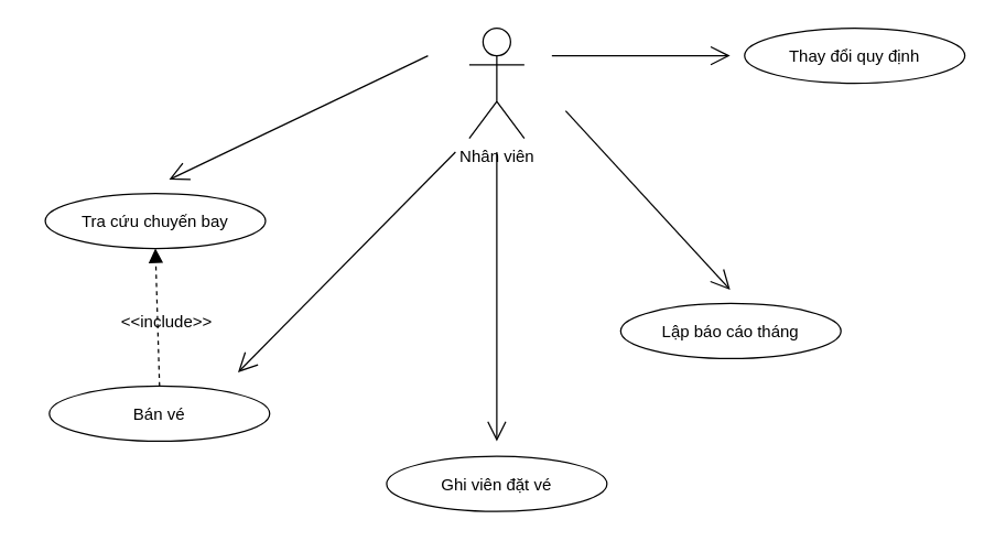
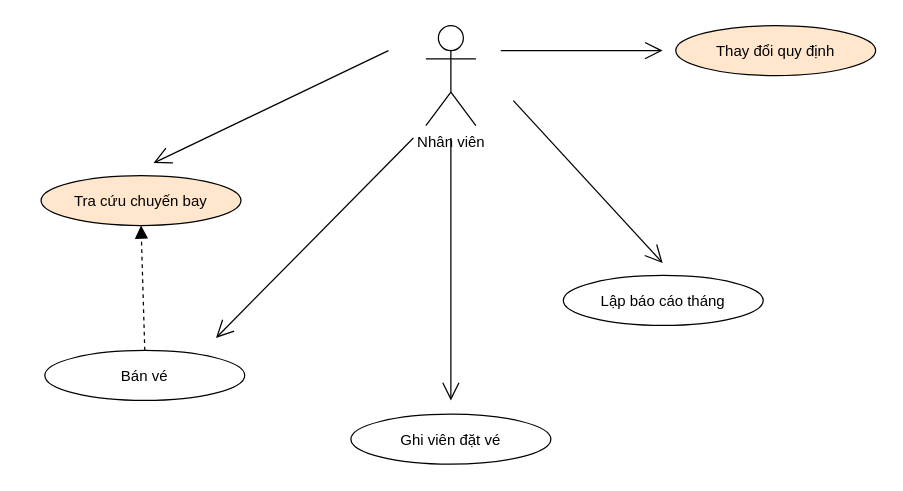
  <mxCell id="0" />
  <mxCell id="1" parent="0" />
  <mxCell id="2" value="Nhân viên" style="shape=umlActor;verticalLabelPosition=bottom;verticalAlign=top;html=1;" vertex="1" parent="1"><mxGeometry x="340" y="20" width="40" height="80" as="geometry" /></mxCell>
  <mxCell id="3" value="" style="endArrow=open;endFill=1;endSize=12;html=1;" edge="1" parent="1"><mxGeometry width="160" relative="1" as="geometry"><mxPoint x="330" y="110" as="sourcePoint" /><mxPoint x="172" y="270" as="targetPoint" /></mxGeometry></mxCell>
- <mxCell id="4" value="Tra cứu chuyến bay" style="ellipse;fillColor=#ffffff;strokeColor=#000000;" vertex="1" parent="1"><mxGeometry x="32" y="140" width="160" height="40" as="geometry" /></mxCell>
+ <mxCell id="4" value="Tra cứu chuyến bay" style="ellipse;fillColor=#ffe6cc;strokeColor=#000000;" vertex="1" parent="1"><mxGeometry x="32" y="140" width="160" height="40" as="geometry" /></mxCell>
  <mxCell id="5" value="Bán vé" style="ellipse;fillColor=#ffffff;strokeColor=#000000;" vertex="1" parent="1"><mxGeometry x="35" y="280" width="160" height="40" as="geometry" /></mxCell>
  <mxCell id="6" value="" style="endArrow=open;endFill=1;endSize=12;html=1;" edge="1" parent="1"><mxGeometry width="160" relative="1" as="geometry"><mxPoint x="310" y="40" as="sourcePoint" /><mxPoint x="122" y="130" as="targetPoint" /></mxGeometry></mxCell>
  <mxCell id="7" value="" style="html=1;verticalAlign=bottom;endArrow=block;dashed=1;endSize=8;entryX=0.5;entryY=1;entryDx=0;entryDy=0;exitX=0.5;exitY=0;exitDx=0;exitDy=0;" edge="1" parent="1" source="5" target="4"><mxGeometry relative="1" as="geometry"><mxPoint x="142" y="210" as="sourcePoint" /><mxPoint x="62" y="210" as="targetPoint" /></mxGeometry></mxCell>
- <mxCell id="8" value="&amp;lt;&amp;lt;include&amp;gt;&amp;gt;" style="text;html=1;align=center;" vertex="1" parent="1"><mxGeometry x="20" y="220" width="200" height="25" as="geometry" /></mxCell>
  <mxCell id="9" value="" style="endArrow=open;endFill=1;endSize=12;html=1;" edge="1" parent="1"><mxGeometry width="160" relative="1" as="geometry"><mxPoint x="360" y="110" as="sourcePoint" /><mxPoint x="360" y="320" as="targetPoint" /></mxGeometry></mxCell>
  <mxCell id="10" value="Ghi viên đặt vé" style="ellipse;fillColor=#ffffff;strokeColor=#000000;" vertex="1" parent="1"><mxGeometry x="280" y="331" width="160" height="40" as="geometry" /></mxCell>
  <mxCell id="11" value="Lập báo cáo tháng" style="ellipse;fillColor=#ffffff;strokeColor=#000000;" vertex="1" parent="1"><mxGeometry x="450" y="220" width="160" height="40" as="geometry" /></mxCell>
  <mxCell id="12" value="" style="endArrow=open;endFill=1;endSize=12;html=1;" edge="1" parent="1"><mxGeometry width="160" relative="1" as="geometry"><mxPoint x="410" y="80" as="sourcePoint" /><mxPoint x="529.5" y="210" as="targetPoint" /></mxGeometry></mxCell>
- <mxCell id="13" value="Thay đổi quy định" style="ellipse;fillColor=#ffffff;strokeColor=#000000;" vertex="1" parent="1"><mxGeometry x="540" y="20" width="160" height="40" as="geometry" /></mxCell>
+ <mxCell id="13" value="Thay đổi quy định" style="ellipse;fillColor=#ffe6cc;strokeColor=#000000;" vertex="1" parent="1"><mxGeometry x="540" y="20" width="160" height="40" as="geometry" /></mxCell>
  <mxCell id="14" value="" style="endArrow=open;endFill=1;endSize=12;html=1;" edge="1" parent="1"><mxGeometry width="160" relative="1" as="geometry"><mxPoint x="400" y="40" as="sourcePoint" /><mxPoint x="529.5" y="40" as="targetPoint" /></mxGeometry></mxCell>
